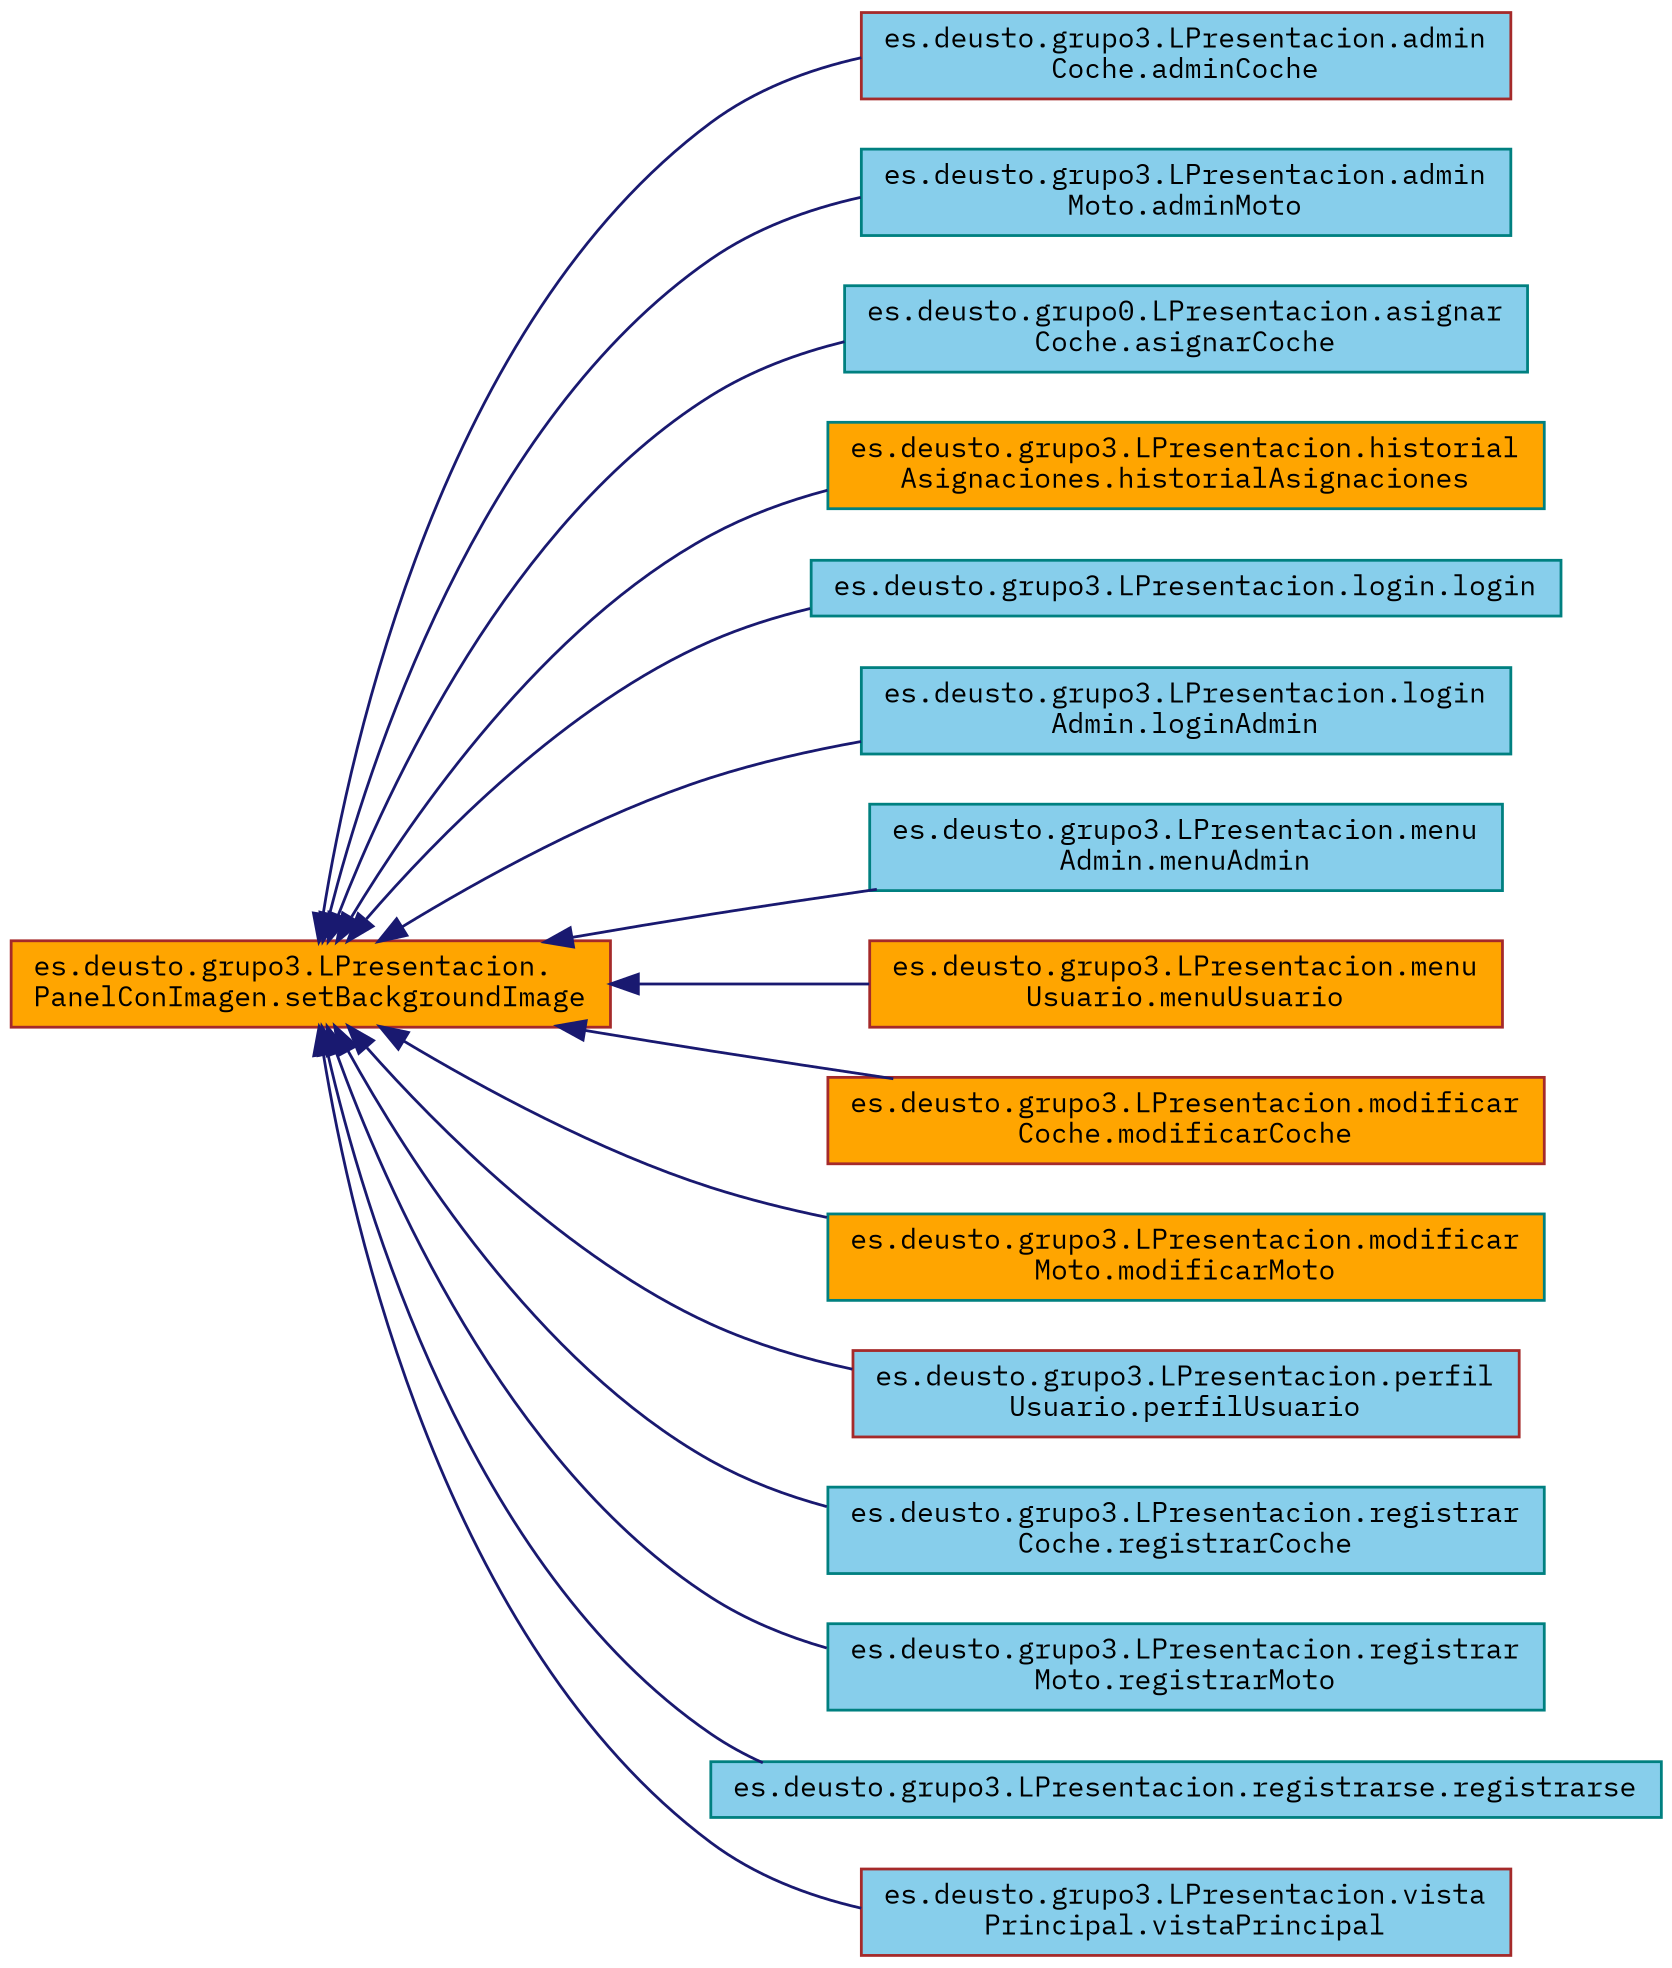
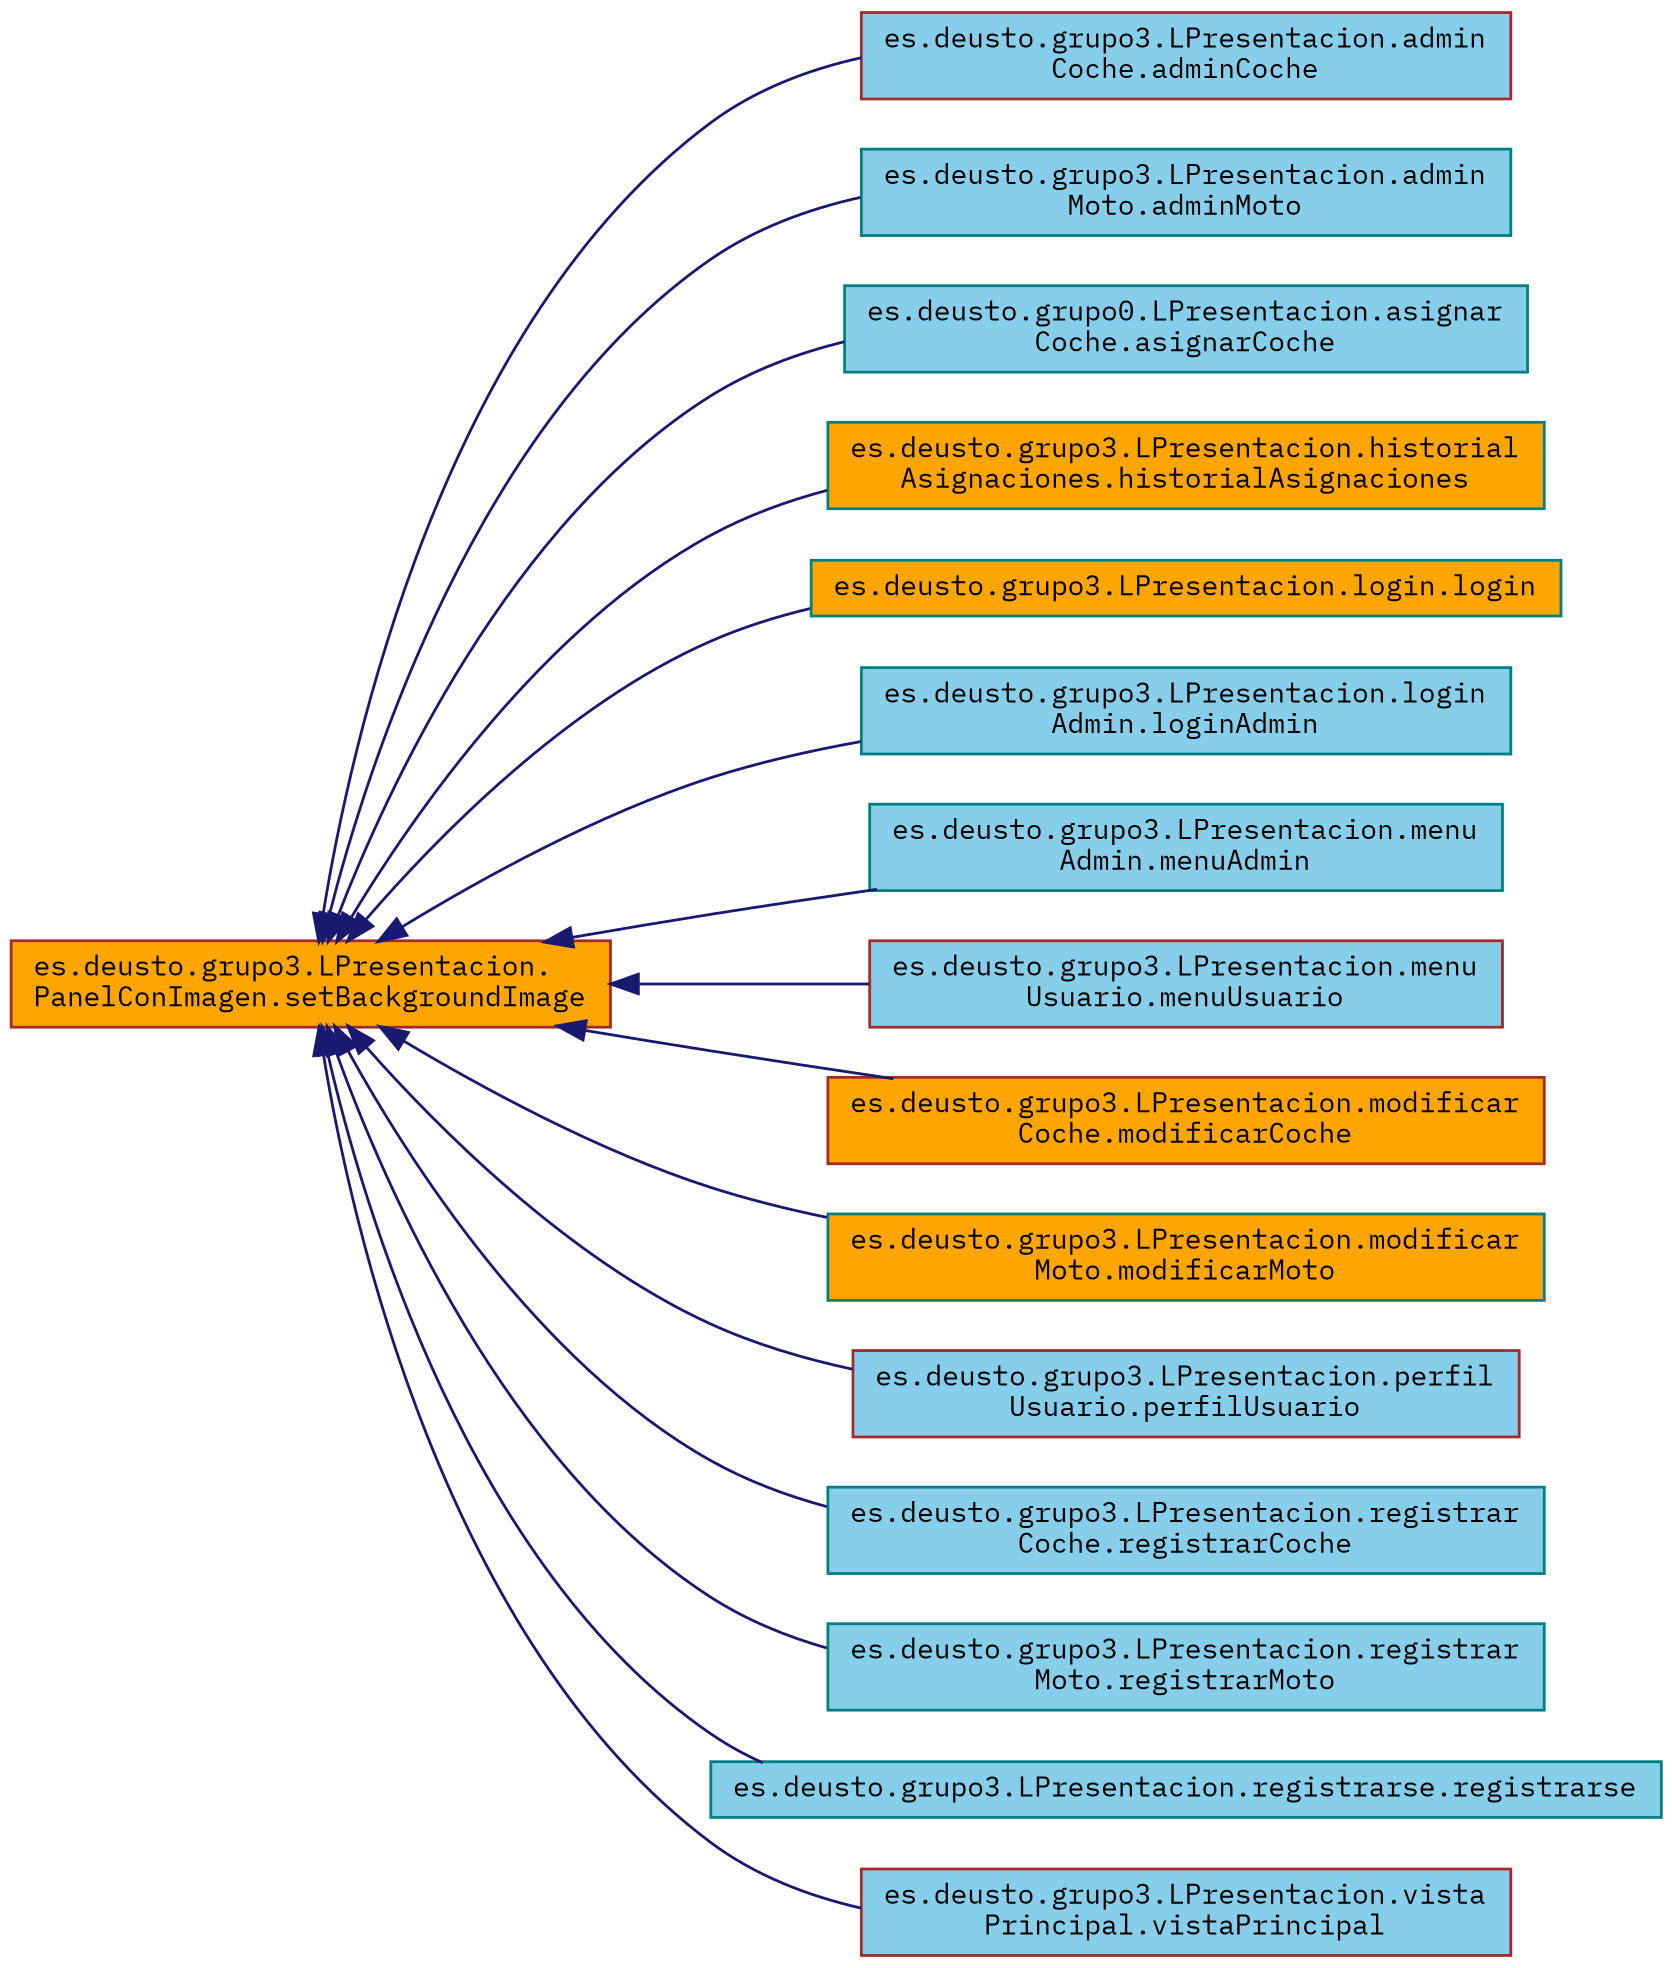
  digraph {
    fontname="IBM Plex Mono"
    rankdir=LR
    node [color=teal fillcolor=skyblue fontname="IBM Plex Mono" fontsize=10 shape=record style=filled]
    edge [color=midnightblue dir=back fontname="IBM Plex Mono" fontsize=10 labelfontname=Helvetica labelfontsize=10 style=solid]
    n1 [color=brown fillcolor=orange fontcolor=black height=0.2 label="es.deusto.grupo3.LPresentacion.\lPanelConImagen.setBackgroundImage" width=0.4]
    n2 [color=brown height=0.2 label="es.deusto.grupo3.LPresentacion.admin\lCoche.adminCoche" width=0.4]
    n3 [height=0.2 label="es.deusto.grupo3.LPresentacion.admin\lMoto.adminMoto" width=0.4]
    n4 [height=0.2 label="es.deusto.grupo0.LPresentacion.asignar\lCoche.asignarCoche" width=0.4]
    n5 [fillcolor=orange height=0.2 label="es.deusto.grupo3.LPresentacion.historial\lAsignaciones.historialAsignaciones" width=0.4]
-   n6 [height=0.2 label="es.deusto.grupo3.LPresentacion.login.login" width=0.4]
+   n6 [fillcolor=orange height=0.2 label="es.deusto.grupo3.LPresentacion.login.login" width=0.4]
    n7 [height=0.2 label="es.deusto.grupo3.LPresentacion.login\lAdmin.loginAdmin" width=0.4]
    n8 [height=0.2 label="es.deusto.grupo3.LPresentacion.menu\lAdmin.menuAdmin" width=0.4]
-   n9 [color=brown fillcolor=orange height=0.2 label="es.deusto.grupo3.LPresentacion.menu\lUsuario.menuUsuario" width=0.4]
+   n9 [color=brown height=0.2 label="es.deusto.grupo3.LPresentacion.menu\lUsuario.menuUsuario" width=0.4]
    n10 [color=brown fillcolor=orange height=0.2 label="es.deusto.grupo3.LPresentacion.modificar\lCoche.modificarCoche" width=0.4]
    n11 [fillcolor=orange height=0.2 label="es.deusto.grupo3.LPresentacion.modificar\lMoto.modificarMoto" width=0.4]
    n12 [color=brown height=0.2 label="es.deusto.grupo3.LPresentacion.perfil\lUsuario.perfilUsuario" width=0.4]
    n13 [height=0.2 label="es.deusto.grupo3.LPresentacion.registrar\lCoche.registrarCoche" width=0.4]
    n14 [height=0.2 label="es.deusto.grupo3.LPresentacion.registrar\lMoto.registrarMoto" width=0.4]
    n15 [height=0.2 label="es.deusto.grupo3.LPresentacion.registrarse.registrarse" width=0.4]
    n16 [color=brown height=0.2 label="es.deusto.grupo3.LPresentacion.vista\lPrincipal.vistaPrincipal" width=0.4]
    n1 -> n2
    n1 -> n3
    n1 -> n4
    n1 -> n5
    n1 -> n6
    n1 -> n7
    n1 -> n8
    n1 -> n9
    n1 -> n10
    n1 -> n11
    n1 -> n12
    n1 -> n13
    n1 -> n14
    n1 -> n15
    n1 -> n16
  }
